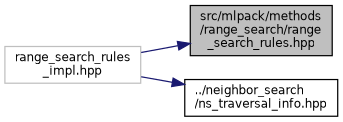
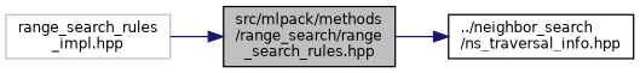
  digraph {
    rankdir=LR
    node [color=black fillcolor=white fontname=Helvetica fontsize=10 shape=record style=filled]
    edge [color=midnightblue fontname=Helvetica fontsize=10 labelfontname=Helvetica labelfontsize=10 style=solid]
    n1 [fillcolor=grey75 fontcolor=black height=0.2 label="src/mlpack/methods\l/range_search/range\l_search_rules.hpp" width=0.4]
    n2 [height=0.2 label="../neighbor_search\l/ns_traversal_info.hpp" width=0.4]
    n3 [color=grey75 height=0.2 label="range_search_rules\l_impl.hpp" width=0.4]
-   n3 -> n2
+   n1 -> n2
    n3 -> n1
  }
